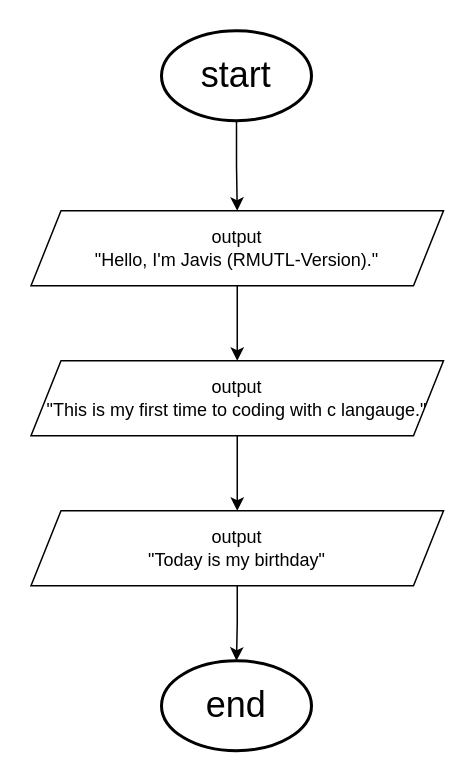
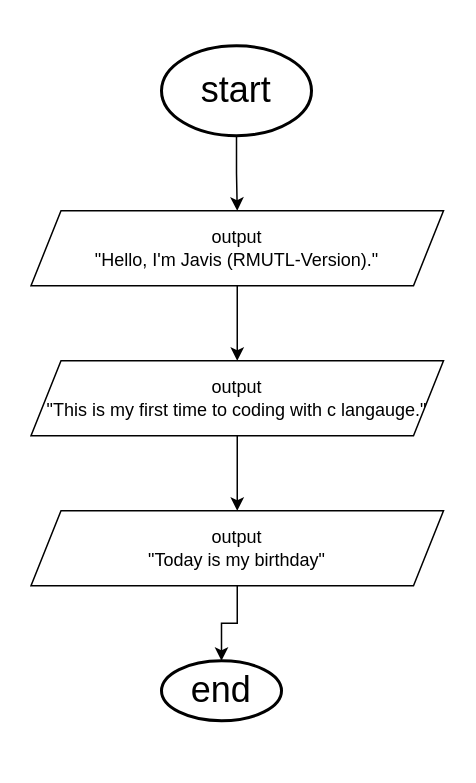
  <mxCell id="0" />
  <mxCell id="1" parent="0" />
  <mxCell id="2" style="edgeStyle=orthogonalEdgeStyle;rounded=0;orthogonalLoop=1;jettySize=auto;html=1;entryX=0.5;entryY=0;entryDx=0;entryDy=0;" edge="1" parent="1" source="3" target="6"><mxGeometry relative="1" as="geometry" /></mxCell>
- <mxCell id="3" value="&lt;font style=&quot;font-size: 24px;&quot;&gt;start&lt;/font&gt;" style="strokeWidth=2;html=1;shape=mxgraph.flowchart.start_1;whiteSpace=wrap;" vertex="1" parent="1"><mxGeometry x="107" y="20" width="100" height="60" as="geometry" /></mxCell>
- <mxCell id="4" value="&lt;font style=&quot;font-size: 24px;&quot;&gt;end&lt;/font&gt;" style="strokeWidth=2;html=1;shape=mxgraph.flowchart.start_1;whiteSpace=wrap;" vertex="1" parent="1"><mxGeometry x="107" y="440" width="100" height="60" as="geometry" /></mxCell>
+ <mxCell id="3" value="&lt;font style=&quot;font-size: 24px;&quot;&gt;start&lt;/font&gt;" style="strokeWidth=2;html=1;shape=mxgraph.flowchart.start_1;whiteSpace=wrap;" vertex="1" parent="1"><mxGeometry x="107" y="30" width="100" height="60" as="geometry" /></mxCell>
+ <mxCell id="4" value="&lt;font style=&quot;font-size: 24px;&quot;&gt;end&lt;/font&gt;" style="strokeWidth=2;html=1;shape=mxgraph.flowchart.start_1;whiteSpace=wrap;" vertex="1" parent="1"><mxGeometry x="107" y="440" width="80" height="40" as="geometry" /></mxCell>
  <mxCell id="5" style="edgeStyle=orthogonalEdgeStyle;rounded=0;orthogonalLoop=1;jettySize=auto;html=1;entryX=0.5;entryY=0;entryDx=0;entryDy=0;" edge="1" parent="1" source="6" target="8"><mxGeometry relative="1" as="geometry" /></mxCell>
  <mxCell id="6" value="output&lt;br&gt;&quot;Hello, I'm Javis (RMUTL-Version).&quot;" style="shape=parallelogram;perimeter=parallelogramPerimeter;whiteSpace=wrap;html=1;fixedSize=1;" vertex="1" parent="1"><mxGeometry x="20" y="140" width="275" height="50" as="geometry" /></mxCell>
  <mxCell id="7" style="edgeStyle=orthogonalEdgeStyle;rounded=0;orthogonalLoop=1;jettySize=auto;html=1;entryX=0.5;entryY=0;entryDx=0;entryDy=0;" edge="1" parent="1" source="8" target="9"><mxGeometry relative="1" as="geometry" /></mxCell>
  <mxCell id="8" value="output&lt;br&gt;&quot;This is my first time to coding with c langauge.&quot;" style="shape=parallelogram;perimeter=parallelogramPerimeter;whiteSpace=wrap;html=1;fixedSize=1;" vertex="1" parent="1"><mxGeometry x="20" y="240" width="275" height="50" as="geometry" /></mxCell>
  <mxCell id="9" value="output&lt;br&gt;&quot;Today is my birthday&quot;" style="shape=parallelogram;perimeter=parallelogramPerimeter;whiteSpace=wrap;html=1;fixedSize=1;" vertex="1" parent="1"><mxGeometry x="20" y="340" width="275" height="50" as="geometry" /></mxCell>
  <mxCell id="10" style="edgeStyle=orthogonalEdgeStyle;rounded=0;orthogonalLoop=1;jettySize=auto;html=1;entryX=0.5;entryY=0;entryDx=0;entryDy=0;entryPerimeter=0;" edge="1" parent="1" source="9" target="4"><mxGeometry relative="1" as="geometry" /></mxCell>
